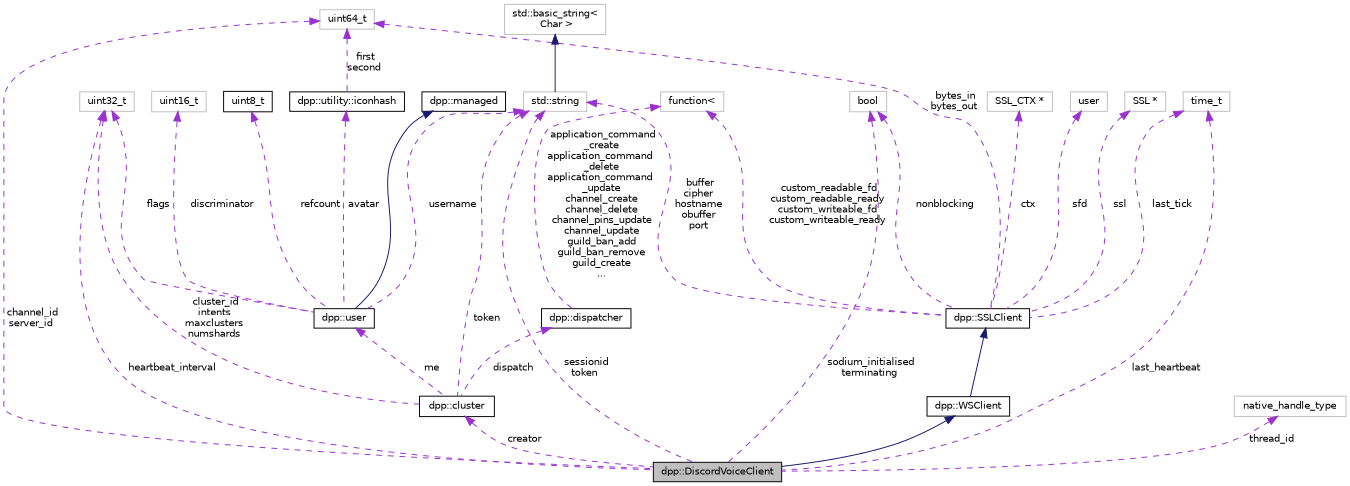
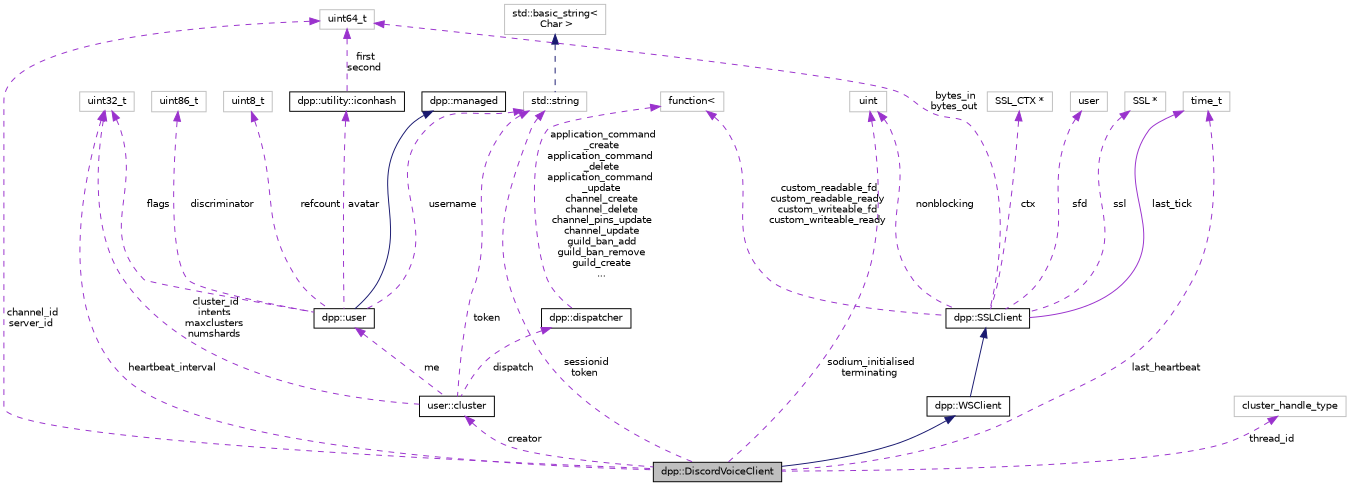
  digraph {
    node [color=grey75 fontname=Helvetica fontsize=10 shape=record]
    edge [color=darkorchid3 dir=back fontname=Helvetica fontsize=10 labelfontname=Helvetica labelfontsize=10 style=dashed]
    n1 [color=black fillcolor=grey75 fontcolor=black height=0.2 label="dpp::DiscordVoiceClient" style=filled width=0.4]
    n2 [color=black height=0.2 label="dpp::WSClient" width=0.4]
    n3 [color=black height=0.2 label="dpp::SSLClient" width=0.4]
    n4 [height=0.2 label="std::string" width=0.4]
-   n5 [color=black height=0.2 label="dpp::cluster" width=0.4]
+   n5 [color=black height=0.2 label="user::cluster" width=0.4]
    n6 [color=black height=0.2 label="dpp::user" width=0.4]
    n7 [height=0.2 label="std::basic_string\<\l Char \>" width=0.4]
-   n8 [height=0.2 label=bool width=0.4]
+   n8 [height=0.2 label=uint width=0.4]
    n9 [height=0.2 label=user width=0.4]
    n10 [height=0.2 label="SSL *" width=0.4]
    n11 [height=0.2 label="SSL_CTX *" width=0.4]
    n12 [height=0.2 label=time_t width=0.4]
    n13 [height=0.2 label=uint64_t width=0.4]
    n14 [color=black height=0.2 label="dpp::utility::iconhash" width=0.4]
    n15 [color=black height=0.2 label="dpp::managed" width=0.4]
    n16 [height=0.2 label="function\<" width=0.4]
    n17 [color=black height=0.2 label="dpp::dispatcher" width=0.4]
    n18 [height=0.2 label=uint32_t width=0.4]
-   n19 [height=0.2 label=uint16_t width=0.4]
-   n20 [color=black height=0.2 label=uint8_t width=0.4]
-   n21 [height=0.2 label=native_handle_type width=0.4]
+   n19 [height=0.2 label=uint86_t width=0.4]
+   n20 [height=0.2 label=uint8_t width=0.4]
+   n21 [height=0.2 label=cluster_handle_type width=0.4]
    n2 -> n1 [color=midnightblue style=solid]
    n3 -> n2 [color=midnightblue style=solid]
    n4 -> n1 [label=" sessionid\ntoken"]
-   n4 -> n3 [label=" buffer\ncipher\nhostname\nobuffer\nport"]
    n4 -> n5 [label=" token"]
    n4 -> n6 [label=" username"]
    n5 -> n1 [label=" creator"]
    n6 -> n5 [label=" me"]
-   n7 -> n4 [color=midnightblue style=solid]
+   n7 -> n4 [color=midnightblue]
    n8 -> n1 [label=" sodium_initialised\nterminating"]
    n8 -> n3 [label=" nonblocking"]
    n9 -> n3 [label=" sfd"]
    n10 -> n3 [label=" ssl"]
    n11 -> n3 [label=" ctx"]
    n12 -> n1 [label=" last_heartbeat"]
-   n12 -> n3 [label=" last_tick"]
+   n12 -> n3 [label=" last_tick" style=solid]
    n13 -> n1 [label=" channel_id\nserver_id"]
    n13 -> n3 [label=" bytes_in\nbytes_out"]
    n13 -> n14 [label=" first\nsecond"]
    n14 -> n6 [label=" avatar"]
    n15 -> n6 [color=midnightblue style=solid]
    n16 -> n3 [label=" custom_readable_fd\ncustom_readable_ready\ncustom_writeable_fd\ncustom_writeable_ready"]
    n16 -> n17 [label=" application_command\l_create\napplication_command\l_delete\napplication_command\l_update\nchannel_create\nchannel_delete\nchannel_pins_update\nchannel_update\nguild_ban_add\nguild_ban_remove\nguild_create\n..."]
    n17 -> n5 [label=" dispatch"]
    n18 -> n1 [label=" heartbeat_interval"]
    n18 -> n5 [label=" cluster_id\nintents\nmaxclusters\nnumshards"]
    n18 -> n6 [label=" flags"]
    n19 -> n6 [label=" discriminator"]
    n20 -> n6 [label=" refcount"]
    n21 -> n1 [label=" thread_id"]
  }
